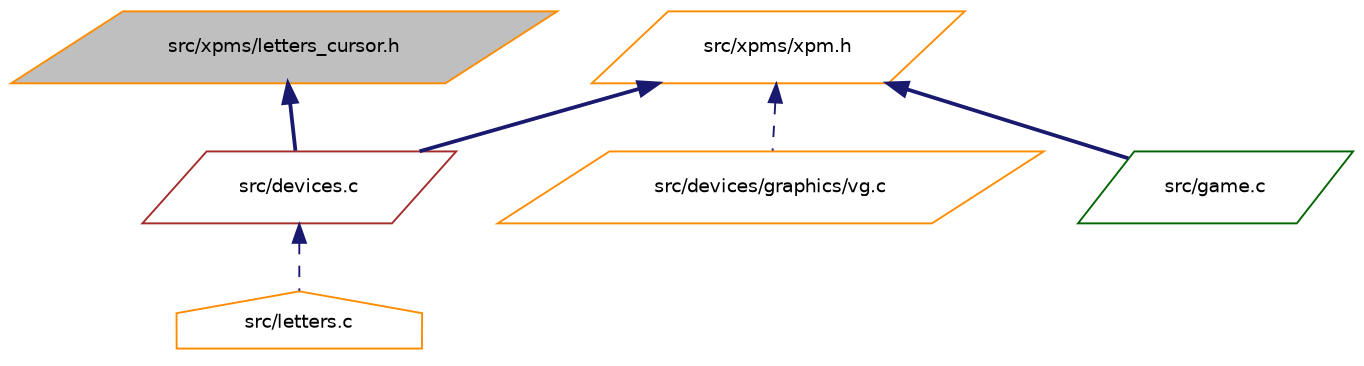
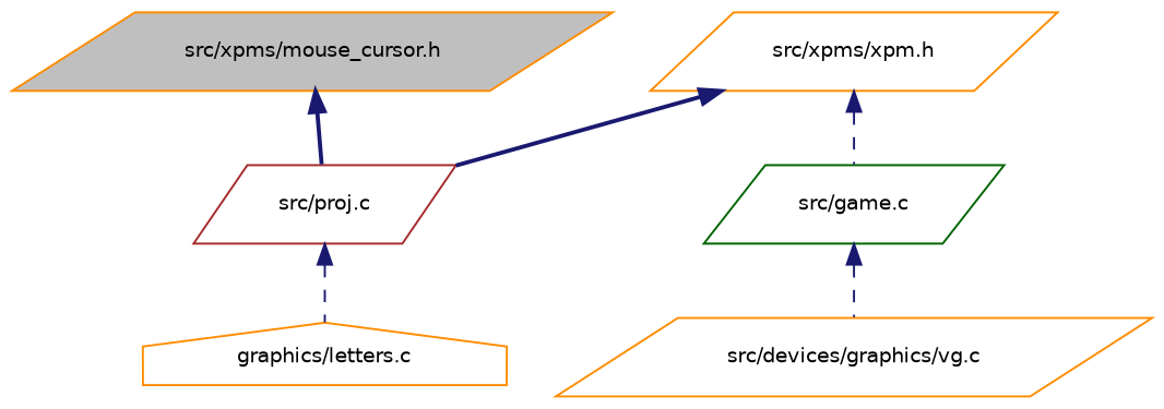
  digraph {
    node [color=darkorange fillcolor=white fontname=Helvetica fontsize=10 shape=parallelogram style=filled]
    edge [color=midnightblue dir=back fontname=Helvetica fontsize=10 labelfontname=Helvetica labelfontsize=10 style=bold]
-   n1 [fillcolor=grey75 fontcolor=black height=0.2 label="src/xpms/letters_cursor.h" width=0.4]
-   n2 [color=brown height=0.2 label="src/devices.c" width=0.4]
+   n1 [fillcolor=grey75 fontcolor=black height=0.2 label="src/xpms/mouse_cursor.h" width=0.4]
+   n2 [color=brown height=0.2 label="src/proj.c" width=0.4]
    n3 [height=0.2 label="src/xpms/xpm.h" width=0.4]
    n4 [height=0.2 label="src/devices/graphics/vg.c" width=0.4]
    n5 [color=darkgreen height=0.2 label="src/game.c" width=0.4]
-   n6 [height=0.2 label="src/letters.c" shape=house width=0.4]
+   n6 [height=0.2 label="graphics/letters.c" shape=house width=0.4]
    n1 -> n2
    n2 -> n6 [style=dashed]
    n3 -> n2
-   n3 -> n4 [style=dashed]
-   n3 -> n5
+   n5 -> n4 [style=dashed]
+   n3 -> n5 [style=dashed]
  }
